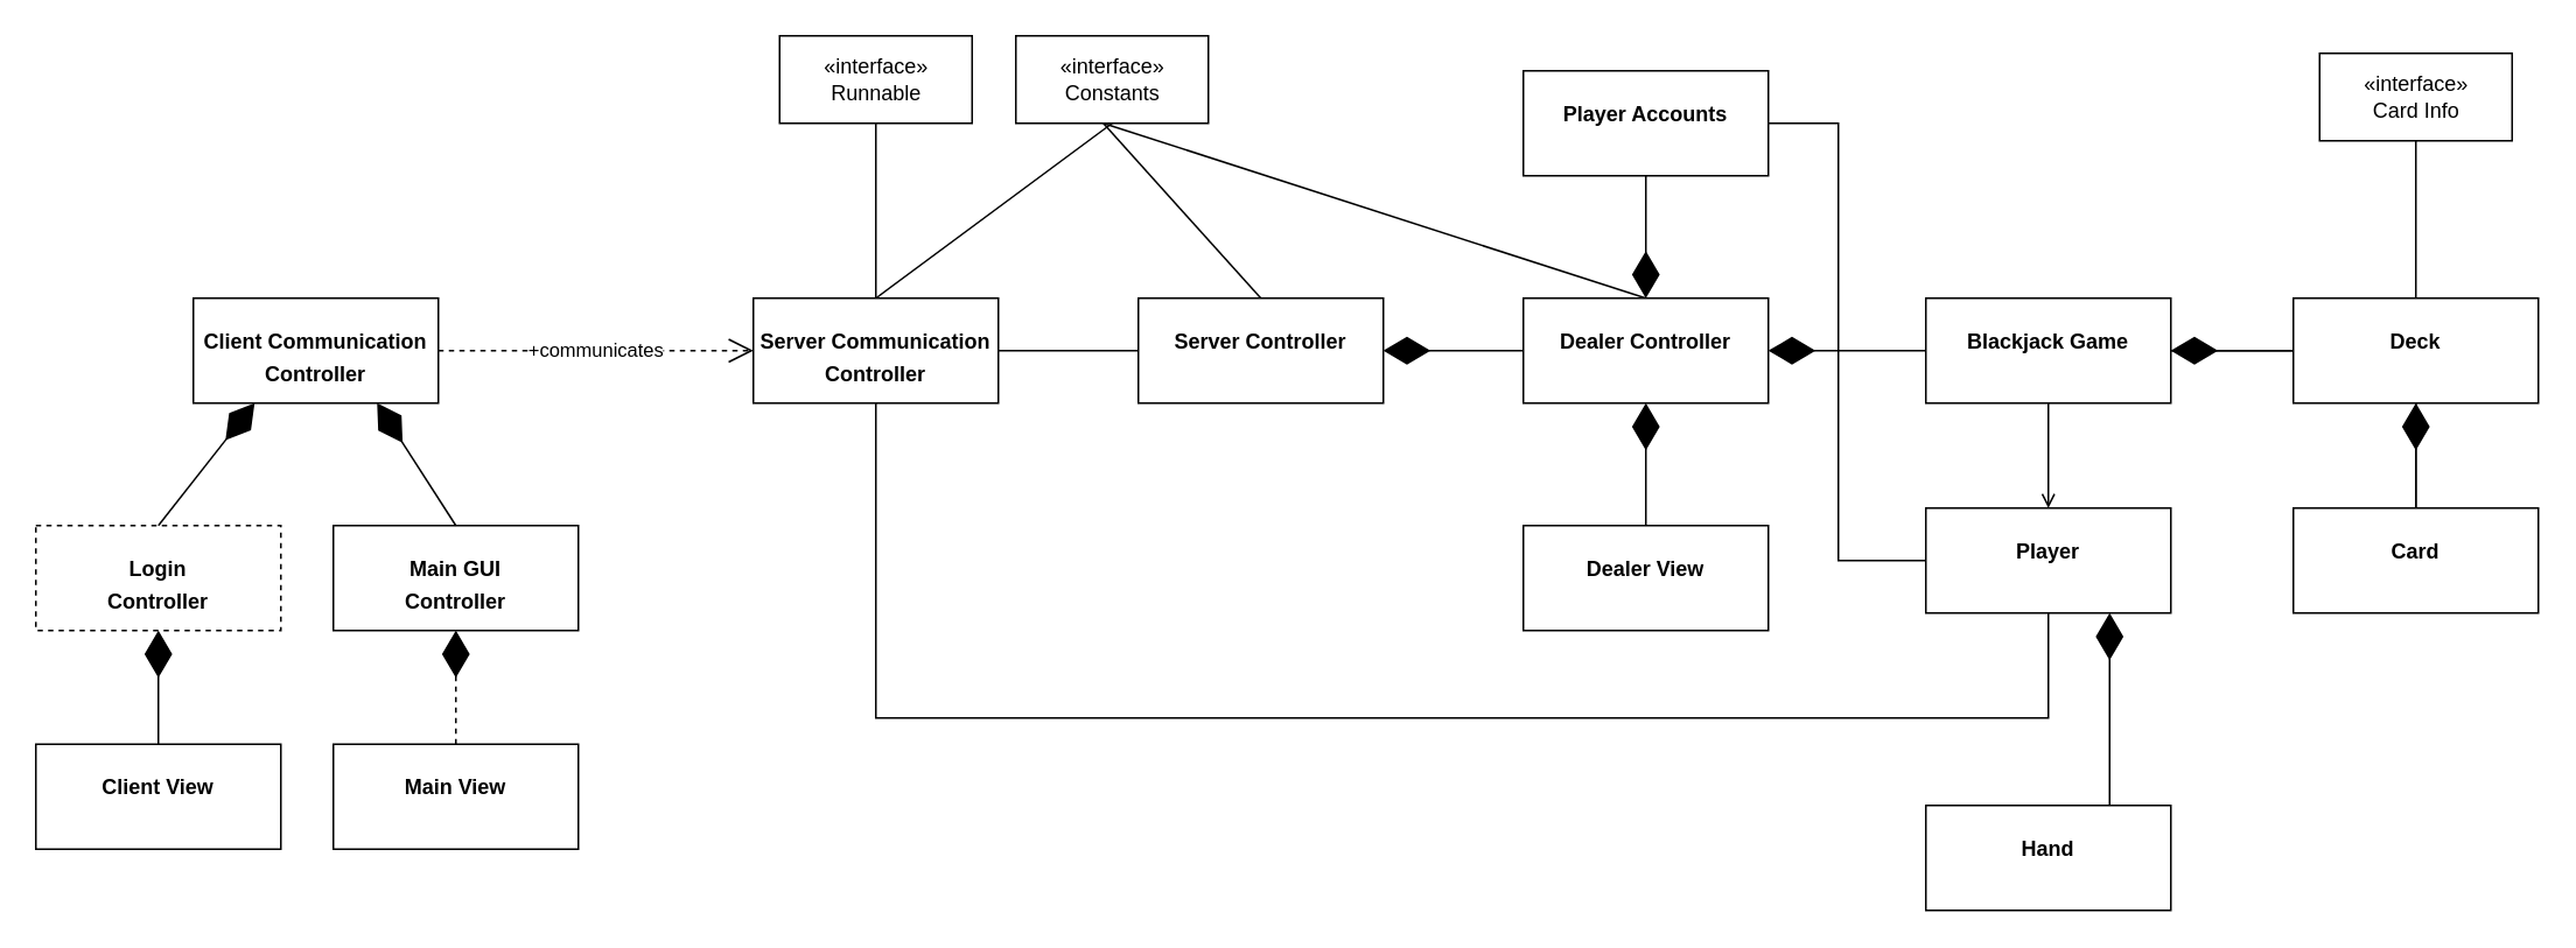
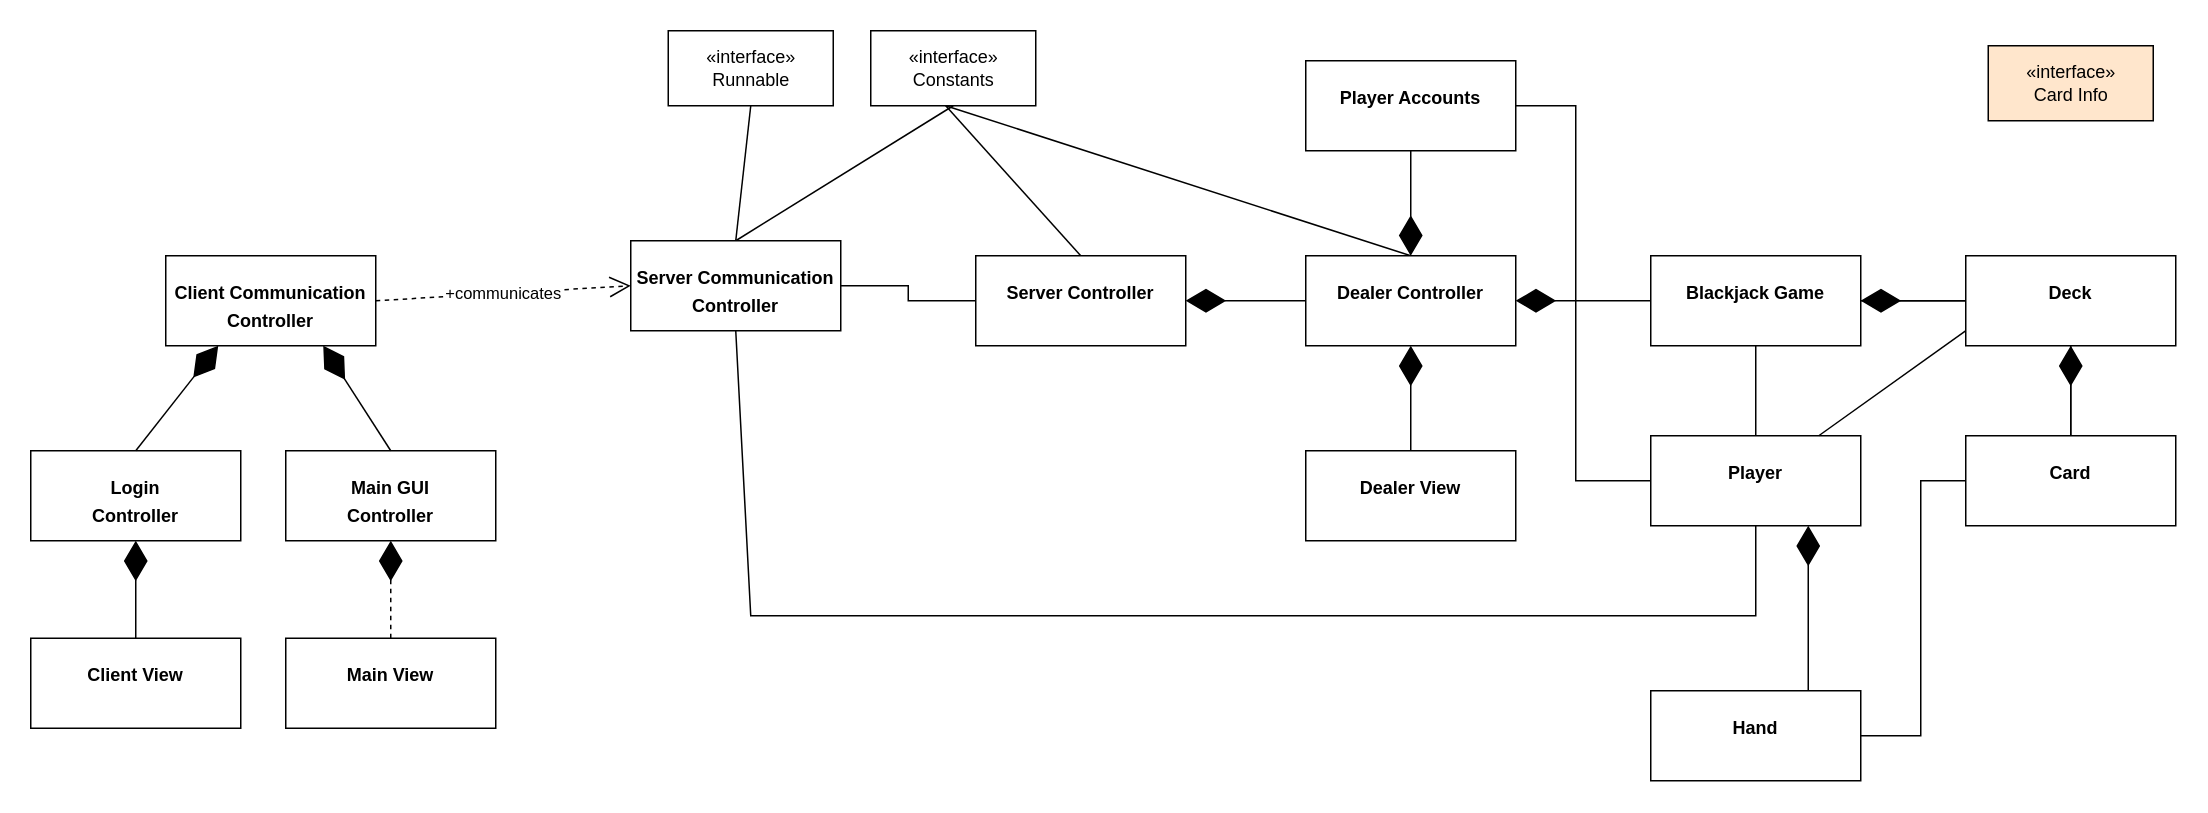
  <mxCell id="0" />
  <mxCell id="1" parent="0" />
  <mxCell id="2" style="edgeStyle=orthogonalEdgeStyle;rounded=0;orthogonalLoop=1;jettySize=auto;html=1;exitX=0;exitY=0.5;exitDx=0;exitDy=0;entryX=1;entryY=0.5;entryDx=0;entryDy=0;endArrow=none;endFill=0;" edge="1" parent="1" source="5" target="8"><mxGeometry relative="1" as="geometry" /></mxCell>
  <mxCell id="3" style="rounded=0;orthogonalLoop=1;jettySize=auto;html=1;exitX=0.5;exitY=0;exitDx=0;exitDy=0;endArrow=none;endFill=0;" edge="1" parent="1" source="5"><mxGeometry relative="1" as="geometry"><mxPoint x="630" y="70" as="targetPoint" /></mxGeometry></mxCell>
  <mxCell id="4" style="edgeStyle=none;rounded=0;orthogonalLoop=1;jettySize=auto;html=1;exitX=0.5;exitY=1;exitDx=0;exitDy=0;entryX=0.5;entryY=1;entryDx=0;entryDy=0;endArrow=none;endFill=0;" edge="1" parent="1" source="8" target="23"><mxGeometry relative="1" as="geometry"><Array as="points"><mxPoint x="500" y="410" /><mxPoint x="1170" y="410" /></Array></mxGeometry></mxCell>
  <mxCell id="5" value="&lt;p style=&quot;margin: 0px ; margin-top: 4px ; text-align: center&quot;&gt;&lt;br&gt;&lt;b&gt;Server Controller&lt;/b&gt;&lt;/p&gt;" style="verticalAlign=top;align=left;overflow=fill;fontSize=12;fontFamily=Helvetica;html=1;" vertex="1" parent="1"><mxGeometry x="650" y="170" width="140" height="60" as="geometry" /></mxCell>
  <mxCell id="6" style="rounded=0;orthogonalLoop=1;jettySize=auto;html=1;exitX=0.5;exitY=0;exitDx=0;exitDy=0;entryX=0.5;entryY=1;entryDx=0;entryDy=0;endArrow=none;endFill=0;" edge="1" parent="1" source="8" target="21"><mxGeometry relative="1" as="geometry" /></mxCell>
  <mxCell id="7" style="edgeStyle=none;rounded=0;orthogonalLoop=1;jettySize=auto;html=1;exitX=0.5;exitY=0;exitDx=0;exitDy=0;entryX=0.5;entryY=1;entryDx=0;entryDy=0;endArrow=none;endFill=0;" edge="1" parent="1" source="8" target="22"><mxGeometry relative="1" as="geometry" /></mxCell>
- <mxCell id="8" value="&lt;p style=&quot;margin: 0px ; margin-top: 4px ; text-align: center&quot;&gt;&lt;br&gt;&lt;b&gt;Server Communication&lt;/b&gt;&lt;/p&gt;&lt;p style=&quot;margin: 0px ; margin-top: 4px ; text-align: center&quot;&gt;&lt;b&gt;Controller&lt;/b&gt;&lt;/p&gt;" style="verticalAlign=top;align=left;overflow=fill;fontSize=12;fontFamily=Helvetica;html=1;" vertex="1" parent="1"><mxGeometry x="430" y="170" width="140" height="60" as="geometry" /></mxCell>
+ <mxCell id="8" value="&lt;p style=&quot;margin: 0px ; margin-top: 4px ; text-align: center&quot;&gt;&lt;br&gt;&lt;b&gt;Server Communication&lt;/b&gt;&lt;/p&gt;&lt;p style=&quot;margin: 0px ; margin-top: 4px ; text-align: center&quot;&gt;&lt;b&gt;Controller&lt;/b&gt;&lt;/p&gt;" style="verticalAlign=top;align=left;overflow=fill;fontSize=12;fontFamily=Helvetica;html=1;" vertex="1" parent="1"><mxGeometry x="420" y="160" width="140" height="60" as="geometry" /></mxCell>
  <mxCell id="9" style="rounded=0;orthogonalLoop=1;jettySize=auto;html=1;exitX=0.5;exitY=0;exitDx=0;exitDy=0;endArrow=none;endFill=0;" edge="1" parent="1" source="10"><mxGeometry relative="1" as="geometry"><mxPoint x="630" y="70" as="targetPoint" /></mxGeometry></mxCell>
  <mxCell id="10" value="&lt;p style=&quot;margin: 0px ; margin-top: 4px ; text-align: center&quot;&gt;&lt;br&gt;&lt;b&gt;Dealer Controller&lt;/b&gt;&lt;/p&gt;" style="verticalAlign=top;align=left;overflow=fill;fontSize=12;fontFamily=Helvetica;html=1;" vertex="1" parent="1"><mxGeometry x="870" y="170" width="140" height="60" as="geometry" /></mxCell>
  <mxCell id="11" value="" style="endArrow=diamondThin;endFill=1;endSize=24;html=1;entryX=1;entryY=0.5;entryDx=0;entryDy=0;exitX=0;exitY=0.5;exitDx=0;exitDy=0;" edge="1" parent="1" source="10" target="5"><mxGeometry width="160" relative="1" as="geometry"><mxPoint x="640" y="310" as="sourcePoint" /><mxPoint x="800" y="310" as="targetPoint" /></mxGeometry></mxCell>
  <mxCell id="12" value="&lt;p style=&quot;margin: 0px ; margin-top: 4px ; text-align: center&quot;&gt;&lt;br&gt;&lt;b&gt;Dealer View&lt;/b&gt;&lt;/p&gt;" style="verticalAlign=top;align=left;overflow=fill;fontSize=12;fontFamily=Helvetica;html=1;" vertex="1" parent="1"><mxGeometry x="870" y="300" width="140" height="60" as="geometry" /></mxCell>
  <mxCell id="13" value="" style="endArrow=diamondThin;endFill=1;endSize=24;html=1;entryX=0.5;entryY=1;entryDx=0;entryDy=0;exitX=0.5;exitY=0;exitDx=0;exitDy=0;" edge="1" parent="1" source="12" target="10"><mxGeometry width="160" relative="1" as="geometry"><mxPoint x="880" y="210" as="sourcePoint" /><mxPoint x="800" y="210" as="targetPoint" /></mxGeometry></mxCell>
- <mxCell id="14" style="edgeStyle=none;rounded=0;orthogonalLoop=1;jettySize=auto;html=1;exitX=0.5;exitY=1;exitDx=0;exitDy=0;entryX=0.5;entryY=0;entryDx=0;entryDy=0;endArrow=open;endFill=0;" edge="1" parent="1" source="16" target="23"><mxGeometry relative="1" as="geometry" /></mxCell>
+ <mxCell id="14" style="edgeStyle=none;rounded=0;orthogonalLoop=1;jettySize=auto;html=1;exitX=0.5;exitY=1;exitDx=0;exitDy=0;entryX=0.5;entryY=0;entryDx=0;entryDy=0;endArrow=none;endFill=0;" edge="1" parent="1" source="16" target="23"><mxGeometry relative="1" as="geometry" /></mxCell>
  <mxCell id="15" value="" style="edgeStyle=none;rounded=0;orthogonalLoop=1;jettySize=auto;html=1;endArrow=none;endFill=0;" edge="1" parent="1" source="16" target="26"><mxGeometry relative="1" as="geometry" /></mxCell>
  <mxCell id="16" value="&lt;p style=&quot;margin: 0px ; margin-top: 4px ; text-align: center&quot;&gt;&lt;br&gt;&lt;b&gt;Blackjack Game&lt;/b&gt;&lt;/p&gt;" style="verticalAlign=top;align=left;overflow=fill;fontSize=12;fontFamily=Helvetica;html=1;" vertex="1" parent="1"><mxGeometry x="1100" y="170" width="140" height="60" as="geometry" /></mxCell>
  <mxCell id="17" value="" style="endArrow=diamondThin;endFill=1;endSize=24;html=1;entryX=1;entryY=0.5;entryDx=0;entryDy=0;exitX=0;exitY=0.5;exitDx=0;exitDy=0;" edge="1" parent="1" source="16" target="10"><mxGeometry width="160" relative="1" as="geometry"><mxPoint x="950" y="310" as="sourcePoint" /><mxPoint x="950" y="240" as="targetPoint" /></mxGeometry></mxCell>
  <mxCell id="18" style="edgeStyle=none;rounded=0;orthogonalLoop=1;jettySize=auto;html=1;exitX=1;exitY=0.5;exitDx=0;exitDy=0;entryX=0;entryY=0.5;entryDx=0;entryDy=0;endArrow=none;endFill=0;" edge="1" parent="1" source="19" target="23"><mxGeometry relative="1" as="geometry"><Array as="points"><mxPoint x="1050" y="70" /><mxPoint x="1050" y="320" /></Array></mxGeometry></mxCell>
  <mxCell id="19" value="&lt;p style=&quot;margin: 0px ; margin-top: 4px ; text-align: center&quot;&gt;&lt;br&gt;&lt;b&gt;Player Accounts&lt;/b&gt;&lt;/p&gt;" style="verticalAlign=top;align=left;overflow=fill;fontSize=12;fontFamily=Helvetica;html=1;" vertex="1" parent="1"><mxGeometry x="870" y="40" width="140" height="60" as="geometry" /></mxCell>
  <mxCell id="20" value="" style="endArrow=diamondThin;endFill=1;endSize=24;html=1;entryX=0.5;entryY=0;entryDx=0;entryDy=0;exitX=0.5;exitY=1;exitDx=0;exitDy=0;" edge="1" parent="1" source="19" target="10"><mxGeometry width="160" relative="1" as="geometry"><mxPoint x="950" y="310" as="sourcePoint" /><mxPoint x="950" y="240" as="targetPoint" /></mxGeometry></mxCell>
  <mxCell id="21" value="«interface»&lt;br&gt;Constants" style="html=1;" vertex="1" parent="1"><mxGeometry x="580" y="20" width="110" height="50" as="geometry" /></mxCell>
  <mxCell id="22" value="«interface»&lt;br&gt;Runnable" style="html=1;" vertex="1" parent="1"><mxGeometry x="445" y="20" width="110" height="50" as="geometry" /></mxCell>
  <mxCell id="23" value="&lt;p style=&quot;margin: 0px ; margin-top: 4px ; text-align: center&quot;&gt;&lt;br&gt;&lt;b&gt;Player&lt;/b&gt;&lt;/p&gt;" style="verticalAlign=top;align=left;overflow=fill;fontSize=12;fontFamily=Helvetica;html=1;" vertex="1" parent="1"><mxGeometry x="1100" y="290" width="140" height="60" as="geometry" /></mxCell>
- <mxCell id="24" style="edgeStyle=none;rounded=0;orthogonalLoop=1;jettySize=auto;html=1;exitX=0.5;exitY=0;exitDx=0;exitDy=0;entryX=0.5;entryY=1;entryDx=0;entryDy=0;endArrow=none;endFill=0;" edge="1" parent="1" source="26" target="28"><mxGeometry relative="1" as="geometry" /></mxCell>
+ <mxCell id="24" style="edgeStyle=none;rounded=0;orthogonalLoop=1;jettySize=auto;html=1;exitX=0.5;exitY=0;exitDx=0;exitDy=0;endArrow=none;endFill=0;" edge="1" parent="1" source="26" target="23"><mxGeometry relative="1" as="geometry" /></mxCell>
  <mxCell id="25" value="" style="edgeStyle=none;rounded=0;orthogonalLoop=1;jettySize=auto;html=1;endArrow=none;endFill=0;" edge="1" parent="1" source="26" target="29"><mxGeometry relative="1" as="geometry" /></mxCell>
  <mxCell id="26" value="&lt;p style=&quot;margin: 0px ; margin-top: 4px ; text-align: center&quot;&gt;&lt;br&gt;&lt;b&gt;Deck&lt;/b&gt;&lt;/p&gt;" style="verticalAlign=top;align=left;overflow=fill;fontSize=12;fontFamily=Helvetica;html=1;" vertex="1" parent="1"><mxGeometry x="1310" y="170" width="140" height="60" as="geometry" /></mxCell>
  <mxCell id="27" value="" style="endArrow=diamondThin;endFill=1;endSize=24;html=1;entryX=1;entryY=0.5;entryDx=0;entryDy=0;exitX=0;exitY=0.5;exitDx=0;exitDy=0;" edge="1" parent="1" source="26" target="16"><mxGeometry width="160" relative="1" as="geometry"><mxPoint x="1110" y="210" as="sourcePoint" /><mxPoint x="1020" y="210" as="targetPoint" /></mxGeometry></mxCell>
- <mxCell id="28" value="«interface»&lt;br&gt;Card Info" style="html=1;" vertex="1" parent="1"><mxGeometry x="1325" y="30" width="110" height="50" as="geometry" /></mxCell>
+ <mxCell id="28" value="«interface»&lt;br&gt;Card Info" style="html=1;fillColor=#ffe6cc;" vertex="1" parent="1"><mxGeometry x="1325" y="30" width="110" height="50" as="geometry" /></mxCell>
  <mxCell id="29" value="&lt;p style=&quot;margin: 0px ; margin-top: 4px ; text-align: center&quot;&gt;&lt;br&gt;&lt;b&gt;Card&lt;/b&gt;&lt;/p&gt;" style="verticalAlign=top;align=left;overflow=fill;fontSize=12;fontFamily=Helvetica;html=1;" vertex="1" parent="1"><mxGeometry x="1310" y="290" width="140" height="60" as="geometry" /></mxCell>
  <mxCell id="30" value="" style="endArrow=diamondThin;endFill=1;endSize=24;html=1;entryX=0.5;entryY=1;entryDx=0;entryDy=0;exitX=0.5;exitY=0;exitDx=0;exitDy=0;" edge="1" parent="1" source="29" target="26"><mxGeometry width="160" relative="1" as="geometry"><mxPoint x="1320" y="210" as="sourcePoint" /><mxPoint x="1250" y="210" as="targetPoint" /></mxGeometry></mxCell>
+ <mxCell id="31" style="edgeStyle=none;rounded=0;orthogonalLoop=1;jettySize=auto;html=1;exitX=1;exitY=0.5;exitDx=0;exitDy=0;entryX=0;entryY=0.5;entryDx=0;entryDy=0;endArrow=none;endFill=0;" edge="1" parent="1" source="32" target="29"><mxGeometry relative="1" as="geometry"><Array as="points"><mxPoint x="1280" y="490" /><mxPoint x="1280" y="320" /></Array></mxGeometry></mxCell>
  <mxCell id="32" value="&lt;p style=&quot;margin: 0px ; margin-top: 4px ; text-align: center&quot;&gt;&lt;br&gt;&lt;b&gt;Hand&lt;/b&gt;&lt;/p&gt;" style="verticalAlign=top;align=left;overflow=fill;fontSize=12;fontFamily=Helvetica;html=1;" vertex="1" parent="1"><mxGeometry x="1100" y="460" width="140" height="60" as="geometry" /></mxCell>
  <mxCell id="33" value="" style="endArrow=diamondThin;endFill=1;endSize=24;html=1;entryX=0.75;entryY=1;entryDx=0;entryDy=0;exitX=0.75;exitY=0;exitDx=0;exitDy=0;" edge="1" parent="1" source="32" target="23"><mxGeometry width="160" relative="1" as="geometry"><mxPoint x="1390" y="300" as="sourcePoint" /><mxPoint x="1390" y="240" as="targetPoint" /></mxGeometry></mxCell>
  <mxCell id="34" value="&lt;p style=&quot;margin: 0px ; margin-top: 4px ; text-align: center&quot;&gt;&lt;br&gt;&lt;b&gt;Client Communication&lt;/b&gt;&lt;/p&gt;&lt;p style=&quot;margin: 0px ; margin-top: 4px ; text-align: center&quot;&gt;&lt;b&gt;Controller&lt;/b&gt;&lt;/p&gt;" style="verticalAlign=top;align=left;overflow=fill;fontSize=12;fontFamily=Helvetica;html=1;" vertex="1" parent="1"><mxGeometry x="110" y="170" width="140" height="60" as="geometry" /></mxCell>
  <mxCell id="35" value="&lt;p style=&quot;margin: 0px ; margin-top: 4px ; text-align: center&quot;&gt;&lt;br&gt;&lt;b&gt;Main GUI&lt;/b&gt;&lt;/p&gt;&lt;p style=&quot;margin: 0px ; margin-top: 4px ; text-align: center&quot;&gt;&lt;b&gt;Controller&lt;/b&gt;&lt;/p&gt;" style="verticalAlign=top;align=left;overflow=fill;fontSize=12;fontFamily=Helvetica;html=1;" vertex="1" parent="1"><mxGeometry x="190" y="300" width="140" height="60" as="geometry" /></mxCell>
- <mxCell id="36" value="&lt;p style=&quot;margin: 0px ; margin-top: 4px ; text-align: center&quot;&gt;&lt;br&gt;&lt;b&gt;Login&lt;/b&gt;&lt;/p&gt;&lt;p style=&quot;margin: 0px ; margin-top: 4px ; text-align: center&quot;&gt;&lt;b&gt;Controller&lt;/b&gt;&lt;/p&gt;" style="verticalAlign=top;align=left;overflow=fill;fontSize=12;fontFamily=Helvetica;html=1;dashed=1;" vertex="1" parent="1"><mxGeometry x="20" y="300" width="140" height="60" as="geometry" /></mxCell>
+ <mxCell id="36" value="&lt;p style=&quot;margin: 0px ; margin-top: 4px ; text-align: center&quot;&gt;&lt;br&gt;&lt;b&gt;Login&lt;/b&gt;&lt;/p&gt;&lt;p style=&quot;margin: 0px ; margin-top: 4px ; text-align: center&quot;&gt;&lt;b&gt;Controller&lt;/b&gt;&lt;/p&gt;" style="verticalAlign=top;align=left;overflow=fill;fontSize=12;fontFamily=Helvetica;html=1;" vertex="1" parent="1"><mxGeometry x="20" y="300" width="140" height="60" as="geometry" /></mxCell>
  <mxCell id="37" value="" style="endArrow=diamondThin;endFill=1;endSize=24;html=1;entryX=0.25;entryY=1;entryDx=0;entryDy=0;exitX=0.5;exitY=0;exitDx=0;exitDy=0;" edge="1" parent="1" source="36" target="34"><mxGeometry width="160" relative="1" as="geometry"><mxPoint x="880" y="210" as="sourcePoint" /><mxPoint x="800" y="210" as="targetPoint" /></mxGeometry></mxCell>
  <mxCell id="38" value="" style="endArrow=diamondThin;endFill=1;endSize=24;html=1;entryX=0.75;entryY=1;entryDx=0;entryDy=0;exitX=0.5;exitY=0;exitDx=0;exitDy=0;" edge="1" parent="1" source="35" target="34"><mxGeometry width="160" relative="1" as="geometry"><mxPoint x="100" y="310" as="sourcePoint" /><mxPoint x="155" y="240" as="targetPoint" /></mxGeometry></mxCell>
  <mxCell id="39" value="&lt;p style=&quot;margin: 0px ; margin-top: 4px ; text-align: center&quot;&gt;&lt;br&gt;&lt;b&gt;Main View&lt;/b&gt;&lt;/p&gt;" style="verticalAlign=top;align=left;overflow=fill;fontSize=12;fontFamily=Helvetica;html=1;" vertex="1" parent="1"><mxGeometry x="190" y="425" width="140" height="60" as="geometry" /></mxCell>
  <mxCell id="40" value="" style="endArrow=diamondThin;endFill=1;endSize=24;html=1;entryX=0.5;entryY=1;entryDx=0;entryDy=0;exitX=0.5;exitY=0;exitDx=0;exitDy=0;dashed=1;" edge="1" parent="1" source="39" target="35"><mxGeometry width="160" relative="1" as="geometry"><mxPoint x="270" y="310" as="sourcePoint" /><mxPoint x="225" y="240" as="targetPoint" /></mxGeometry></mxCell>
  <mxCell id="41" value="&lt;p style=&quot;margin: 0px ; margin-top: 4px ; text-align: center&quot;&gt;&lt;br&gt;&lt;b&gt;Client View&lt;/b&gt;&lt;/p&gt;" style="verticalAlign=top;align=left;overflow=fill;fontSize=12;fontFamily=Helvetica;html=1;" vertex="1" parent="1"><mxGeometry x="20" y="425" width="140" height="60" as="geometry" /></mxCell>
  <mxCell id="42" value="" style="endArrow=diamondThin;endFill=1;endSize=24;html=1;entryX=0.5;entryY=1;entryDx=0;entryDy=0;exitX=0.5;exitY=0;exitDx=0;exitDy=0;" edge="1" parent="1" source="41" target="36"><mxGeometry width="160" relative="1" as="geometry"><mxPoint x="270" y="435" as="sourcePoint" /><mxPoint x="270" y="370" as="targetPoint" /></mxGeometry></mxCell>
  <mxCell id="43" value="+communicates" style="endArrow=open;endSize=12;dashed=1;html=1;entryX=0;entryY=0.5;entryDx=0;entryDy=0;" edge="1" parent="1" target="8"><mxGeometry width="160" relative="1" as="geometry"><mxPoint x="250" y="200" as="sourcePoint" /><mxPoint x="410" y="200" as="targetPoint" /></mxGeometry></mxCell>
